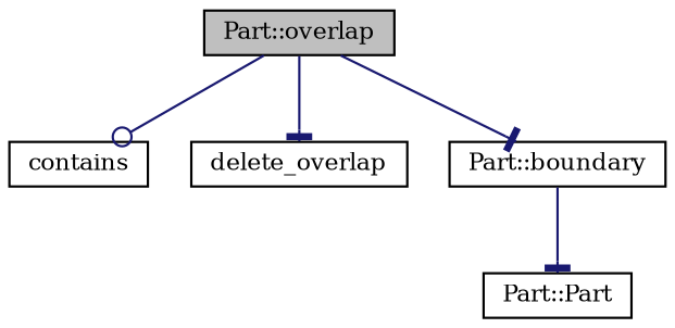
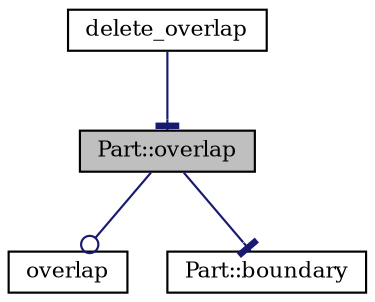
  digraph {
    fontname="DejaVu Serif"
    rankdir=TB
    node [color=black fillcolor=white fontname="DejaVu Serif" fontsize=10 shape=record style=filled]
    edge [arrowhead=tee color=midnightblue fontname="DejaVu Serif" fontsize=10 labelfontname=Helvetica labelfontsize=10 style=solid]
    n1 [fillcolor=grey75 fontcolor=black height=0.2 label="Part::overlap" width=0.4]
-   n2 [height=0.2 label=contains width=0.4]
+   n2 [height=0.2 label=overlap width=0.4]
    n3 [height=0.2 label=delete_overlap width=0.4]
    n4 [height=0.2 label="Part::boundary" width=0.4]
-   n5 [height=0.2 label="Part::Part" width=0.4]
    n1 -> n2 [arrowhead=odot]
-   n1 -> n3
+   n3 -> n1
    n1 -> n4
-   n4 -> n5
  }
